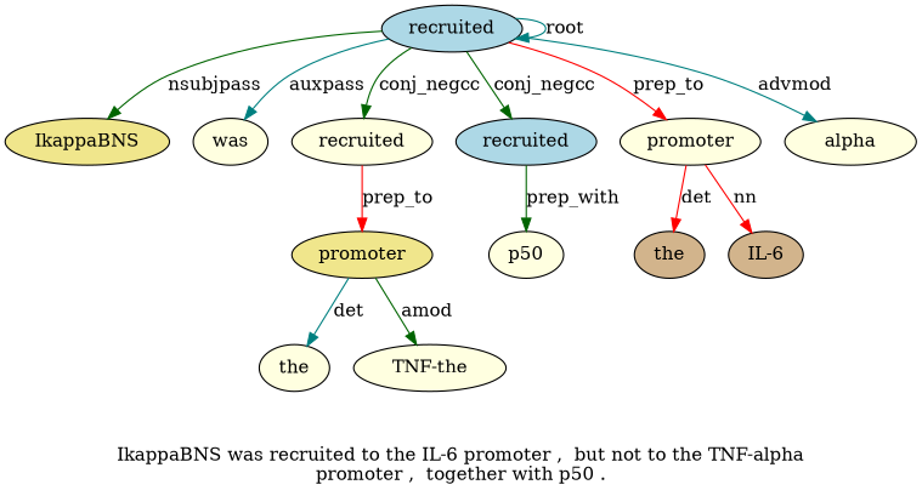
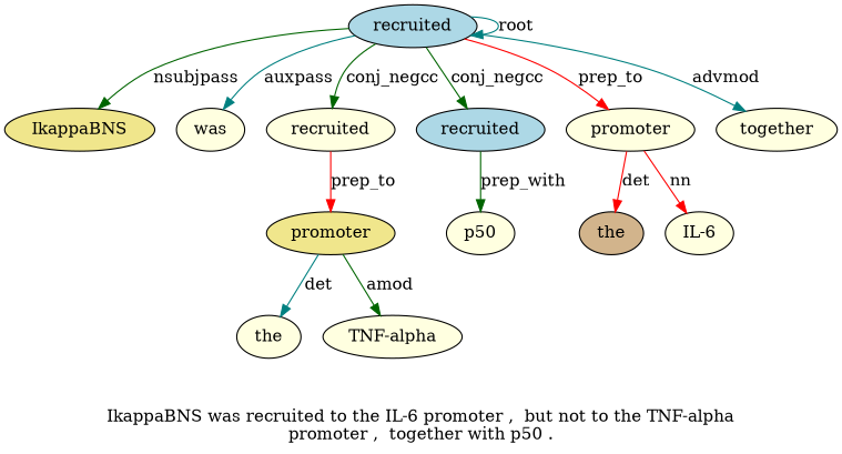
  digraph {
    label="IkappaBNS was recruited to the IL-6 promoter ,  but not to the TNF-alpha\npromoter ,  together with p50 ."
    node [fillcolor=lightyellow style=filled]
    edge [color=darkgreen]
    n1 [fillcolor=lightblue label=recruited]
    n2 [fillcolor=khaki label=IkappaBNS]
    n3 [label=was]
    n4 [label=recruited]
    n5 [fillcolor=lightblue label=recruited]
    n6 [label=promoter]
-   n7 [label=alpha]
+   n7 [label=together]
    n8 [fillcolor=khaki label=promoter]
    n9 [label=p50]
    n10 [fillcolor=tan label=the]
-   n11 [fillcolor=tan label="IL-6"]
+   n11 [label="IL-6"]
    n12 [label=the]
-   n13 [label="TNF-the"]
+   n13 [label="TNF-alpha"]
    n1 -> n1 [color=teal label=root]
    n1 -> n2 [label=nsubjpass]
    n1 -> n3 [color=teal label=auxpass]
    n1 -> n4 [label=conj_negcc]
    n1 -> n5 [label=conj_negcc]
    n1 -> n6 [color=red label=prep_to]
    n1 -> n7 [color=teal label=advmod]
    n4 -> n8 [color=red label=prep_to]
    n5 -> n9 [label=prep_with]
    n6 -> n10 [color=red label=det]
    n6 -> n11 [color=red label=nn]
    n8 -> n12 [color=teal label=det]
    n8 -> n13 [label=amod]
  }
